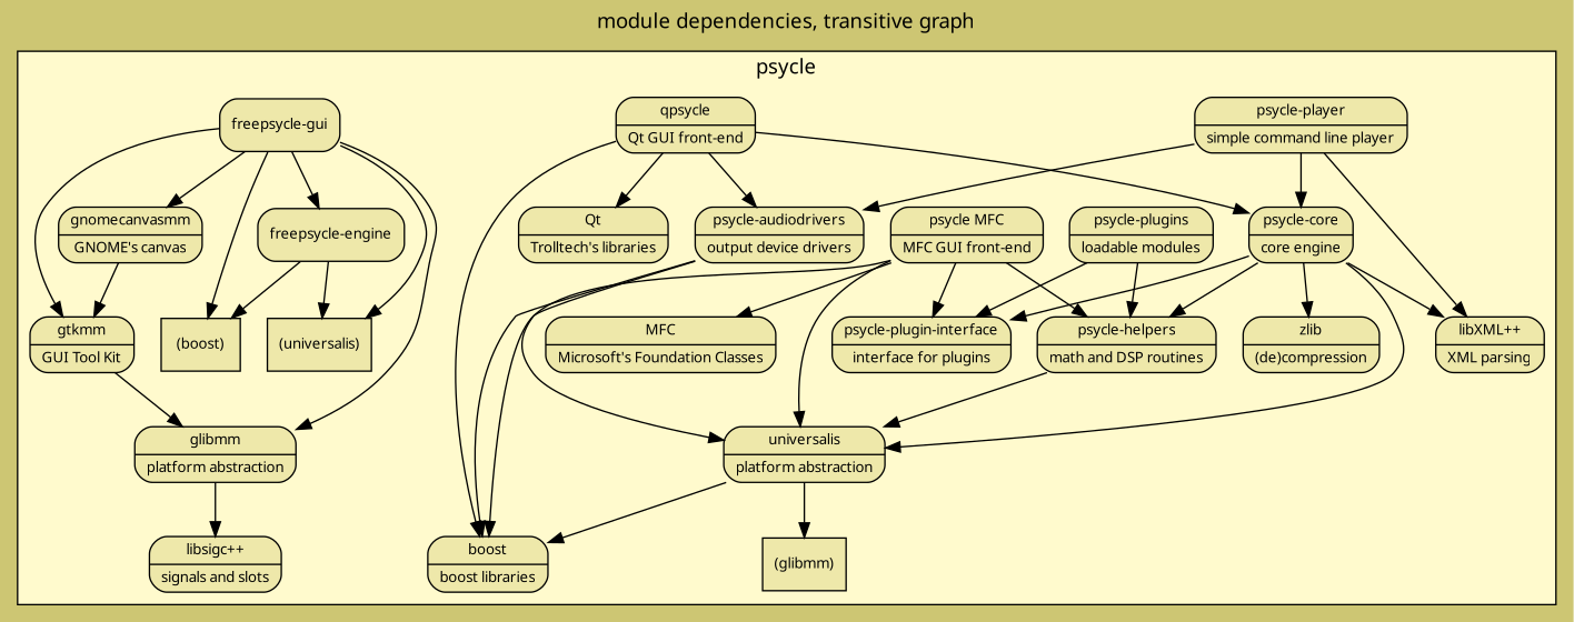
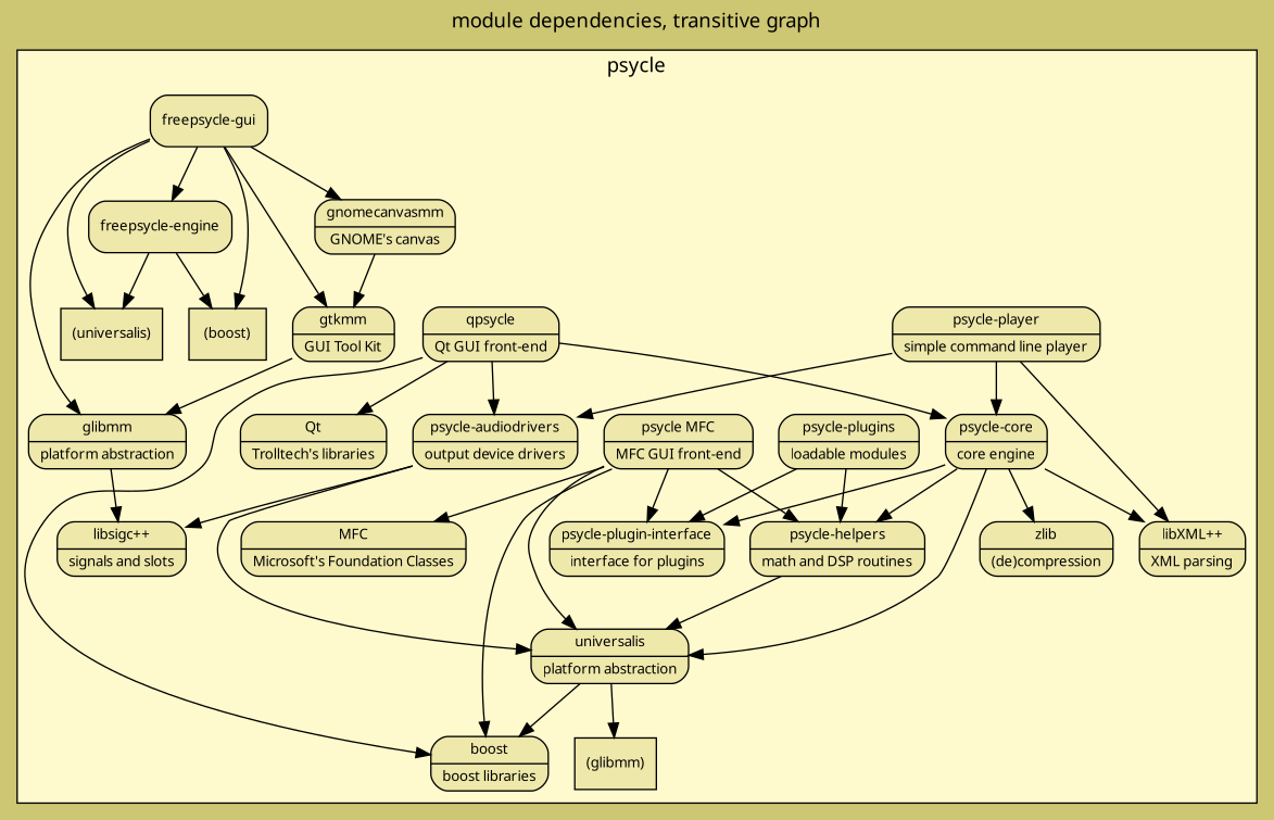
  digraph {
    bgcolor=khaki3
    fontname=verdana
    fontsize=14
    label="module dependencies, transitive graph"
    labelloc=t
    rankdir=TB
    node [fillcolor=palegoldenrod fontname=verdana fontsize=10 shape=Mrecord style=filled]
    "(glibmm)" [shape=box]
    "(universalis)" [shape=box]
    "(boost)" [shape=box]
    n4 [label="{ boost | boost libraries }"]
    n5 [label="{ libsigc++ | signals and slots }"]
    n6 [label="{ glibmm | platform abstraction }"]
    n7 [label="{ gtkmm | GUI Tool Kit }"]
    n8 [label="{ gnomecanvasmm | GNOME's canvas }"]
    n9 [label="{ Qt | Trolltech's libraries }"]
    n10 [label="{ MFC | Microsoft's Foundation Classes }"]
    n11 [label="{ libXML++ | XML parsing }"]
    n12 [label="{ zlib | (de)compression }"]
    n13 [label="{ universalis | platform abstraction }"]
    n14 [label="{ psycle-helpers | math and DSP routines }"]
    n15 [label="{psycle-plugin-interface | interface for plugins }"]
    n16 [label="{ psycle-core | core engine }"]
    n17 [label="{ psycle-audiodrivers | output device drivers }"]
    n18 [label="{ psycle-player | simple command line player }"]
    n19 [label="{ psycle-plugins | loadable modules }"]
    n20 [label="{ qpsycle | Qt GUI front-end }"]
    n21 [label="{ psycle MFC | MFC GUI front-end }"]
    "freepsycle-engine"
    "freepsycle-gui"
    subgraph cluster_1 {
      bgcolor=lemonchiffon1
      label=psycle
      n4
      n5
      n6
      n7
      n8
      n9
      n10
      n11
      n12
      n13
      n14
      n15
      n16
      n17
      n18
      n19
      n20
      n21
      "freepsycle-engine"
      "freepsycle-gui"
      subgraph sub_2 {
        bgcolor=lemonchiffon1
        label=psycle
        "(glibmm)"
        "(universalis)"
        "(boost)"
      }
    }
    n6 -> n5
    n7 -> n6
    n8 -> n7
    n13 -> "(glibmm)"
    n13 -> n4
    n14 -> n13
    n16 -> n11
    n16 -> n12
    n16 -> n13
    n16 -> n14
    n16 -> n15
-   n17 -> n4
+   n17 -> n5
    n17 -> n13
    n18 -> n11
    n18 -> n16
    n18 -> n17
    n19 -> n14
    n19 -> n15
    n20 -> n4
    n20 -> n9
    n20 -> n16
    n20 -> n17
    n21 -> n4
    n21 -> n10
    n21 -> n13
    n21 -> n14
    n21 -> n15
    "freepsycle-engine" -> "(universalis)"
    "freepsycle-engine" -> "(boost)"
    "freepsycle-gui" -> "(universalis)"
    "freepsycle-gui" -> "(boost)"
    "freepsycle-gui" -> n6
    "freepsycle-gui" -> n7
    "freepsycle-gui" -> n8
    "freepsycle-gui" -> "freepsycle-engine"
  }
